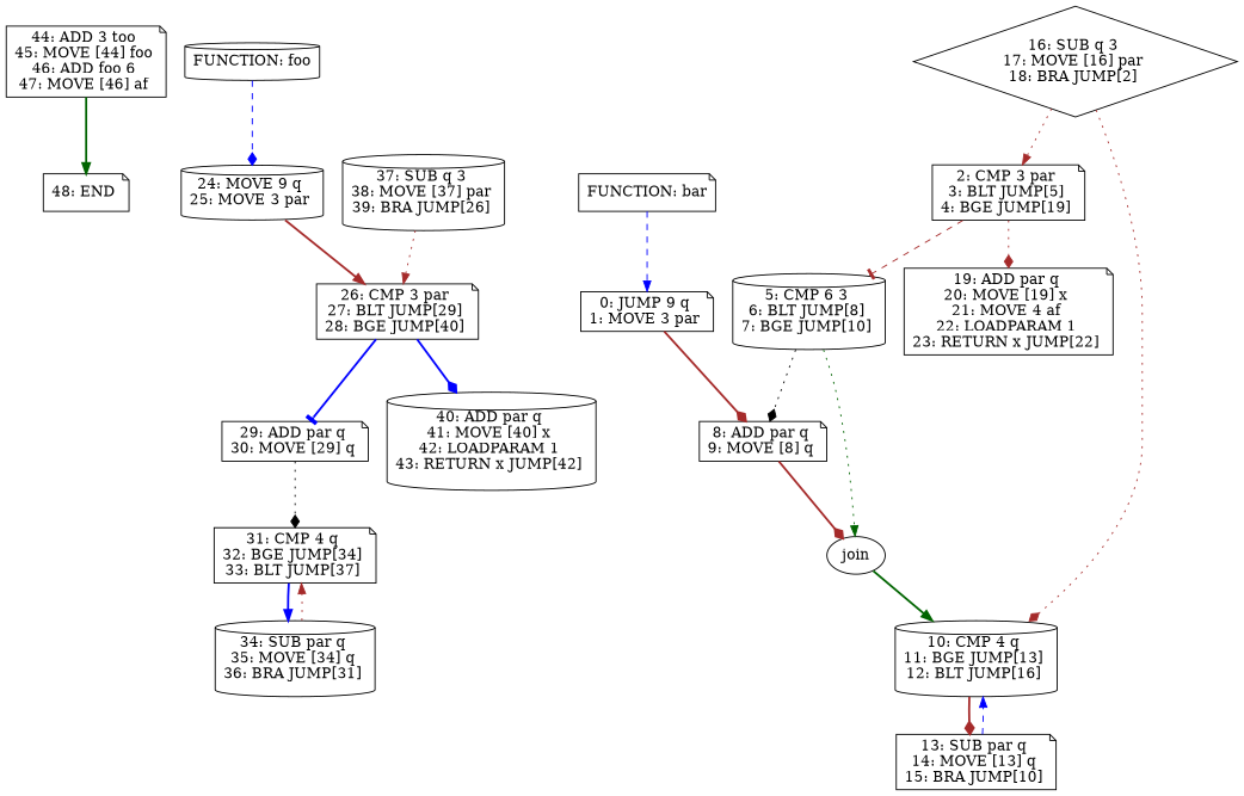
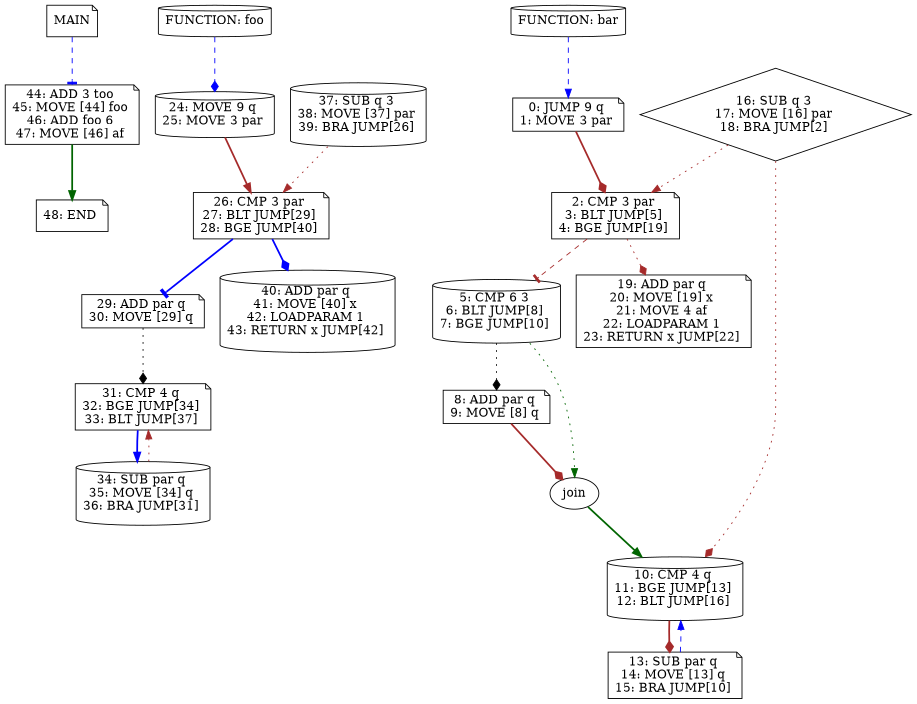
  digraph {
    node [shape=note]
    edge [arrowhead=normal color=brown style=bold]
+   n1 [label=MAIN]
    n2 [label="44: ADD 3 too \n45: MOVE [44] foo \n46: ADD foo 6 \n47: MOVE [46] af \n"]
    n3 [label="48: END \n"]
    n4 [label="FUNCTION: foo" shape=cylinder]
    n5 [label="24: MOVE 9 q \n25: MOVE 3 par \n" shape=cylinder]
    n6 [label="26: CMP 3 par \n27: BLT JUMP[29] \n28: BGE JUMP[40] \n"]
    n7 [label="29: ADD par q \n30: MOVE [29] q \n"]
    n8 [label="40: ADD par q \n41: MOVE [40] x \n42: LOADPARAM 1 \n43: RETURN x JUMP[42] \n" shape=cylinder]
    n9 [label="31: CMP 4 q \n32: BGE JUMP[34] \n33: BLT JUMP[37] \n"]
    n10 [label="34: SUB par q \n35: MOVE [34] q \n36: BRA JUMP[31] \n" shape=cylinder]
    n11 [label="37: SUB q 3 \n38: MOVE [37] par \n39: BRA JUMP[26] \n" shape=cylinder]
-   n12 [label="FUNCTION: bar"]
+   n12 [label="FUNCTION: bar" shape=cylinder]
    n13 [label="0: JUMP 9 q \n1: MOVE 3 par \n"]
    n14 [label="2: CMP 3 par \n3: BLT JUMP[5] \n4: BGE JUMP[19] \n"]
    n15 [label="5: CMP 6 3 \n6: BLT JUMP[8] \n7: BGE JUMP[10] \n" shape=cylinder]
    n16 [label="19: ADD par q \n20: MOVE [19] x \n21: MOVE 4 af \n22: LOADPARAM 1 \n23: RETURN x JUMP[22] \n"]
    n17 [label="8: ADD par q \n9: MOVE [8] q \n"]
    n18 [label=join shape=ellipse]
    n19 [label="10: CMP 4 q \n11: BGE JUMP[13] \n12: BLT JUMP[16] \n" shape=cylinder]
    n20 [label="13: SUB par q \n14: MOVE [13] q \n15: BRA JUMP[10] \n"]
    n21 [label="16: SUB q 3 \n17: MOVE [16] par \n18: BRA JUMP[2] \n" shape=diamond]
+   n1 -> n2 [arrowhead=tee color=blue style=dashed]
    n2 -> n3 [color=darkgreen]
    n4 -> n5 [arrowhead=diamond color=blue style=dashed]
    n5 -> n6
    n6 -> n7 [arrowhead=tee color=blue]
    n6 -> n8 [arrowhead=diamond color=blue]
    n7 -> n9 [arrowhead=diamond color=black style=dotted]
    n9 -> n10 [color=blue]
    n10 -> n9 [style=dotted]
    n11 -> n6 [style=dotted]
    n12 -> n13 [color=blue style=dashed]
-   n13 -> n17 [arrowhead=diamond]
+   n13 -> n14 [arrowhead=diamond]
    n14 -> n15 [arrowhead=tee style=dashed]
    n14 -> n16 [arrowhead=diamond style=dotted]
    n15 -> n17 [arrowhead=diamond color=black style=dotted]
    n15 -> n18 [color=darkgreen style=dotted]
    n17 -> n18 [arrowhead=diamond]
    n18 -> n19 [color=darkgreen]
    n19 -> n20 [arrowhead=diamond]
    n20 -> n19 [color=blue style=dashed]
    n21 -> n14 [style=dotted]
    n21 -> n19 [arrowhead=diamond style=dotted]
  }
